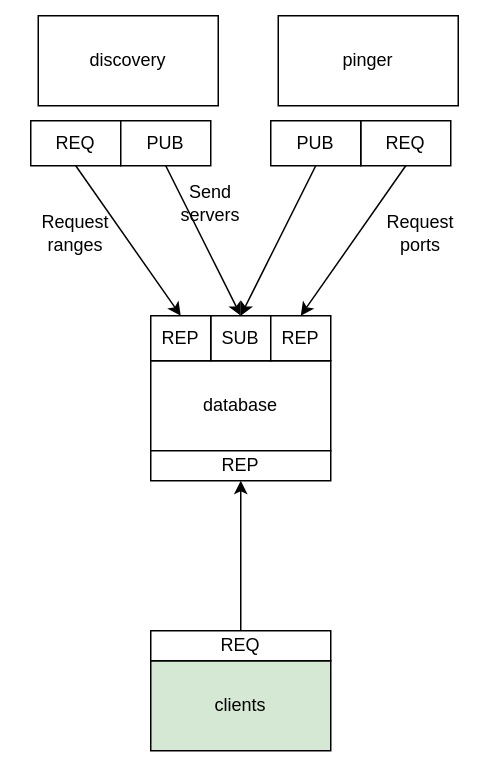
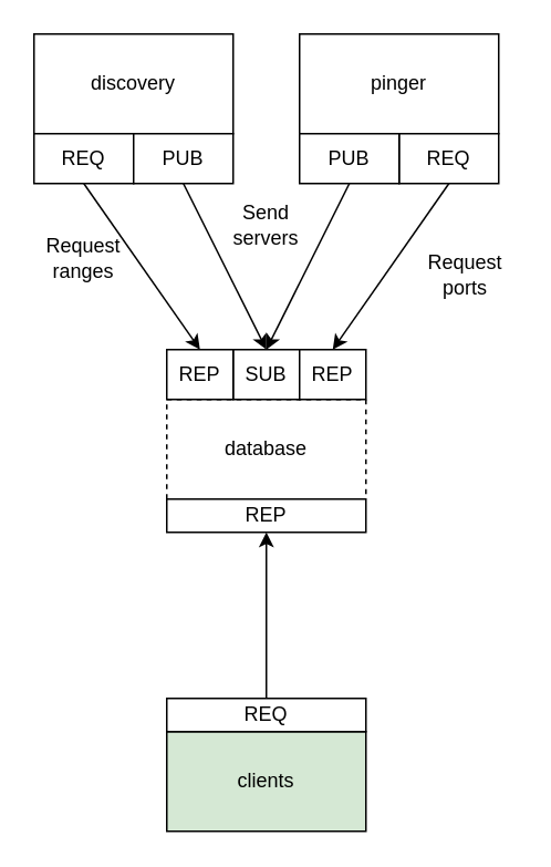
  <mxCell id="0" />
  <mxCell id="1" parent="0" />
- <mxCell id="2" value="database" style="rounded=0;whiteSpace=wrap;html=1;" vertex="1" parent="1"><mxGeometry x="100" y="240" width="120" height="60" as="geometry" /></mxCell>
- <mxCell id="3" value="discovery" style="rounded=0;whiteSpace=wrap;html=1;" vertex="1" parent="1"><mxGeometry x="25" y="10" width="120" height="60" as="geometry" /></mxCell>
+ <mxCell id="2" value="database" style="rounded=0;whiteSpace=wrap;html=1;dashed=1;" vertex="1" parent="1"><mxGeometry x="100" y="240" width="120" height="60" as="geometry" /></mxCell>
+ <mxCell id="3" value="discovery" style="rounded=0;whiteSpace=wrap;html=1;" vertex="1" parent="1"><mxGeometry x="20" y="20" width="120" height="60" as="geometry" /></mxCell>
  <mxCell id="4" value="REQ" style="rounded=0;whiteSpace=wrap;html=1;" vertex="1" parent="1"><mxGeometry x="20" y="80" width="60" height="30" as="geometry" /></mxCell>
  <mxCell id="5" value="PUB" style="rounded=0;whiteSpace=wrap;html=1;" vertex="1" parent="1"><mxGeometry x="80" y="80" width="60" height="30" as="geometry" /></mxCell>
  <mxCell id="6" value="SUB" style="rounded=0;whiteSpace=wrap;html=1;" vertex="1" parent="1"><mxGeometry x="140" y="210" width="40" height="30" as="geometry" /></mxCell>
  <mxCell id="7" value="REP" style="rounded=0;whiteSpace=wrap;html=1;" vertex="1" parent="1"><mxGeometry x="100" y="210" width="40" height="30" as="geometry" /></mxCell>
  <mxCell id="8" value="REP" style="rounded=0;whiteSpace=wrap;html=1;" vertex="1" parent="1"><mxGeometry x="180" y="210" width="40" height="30" as="geometry" /></mxCell>
- <mxCell id="9" value="pinger" style="rounded=0;whiteSpace=wrap;html=1;" vertex="1" parent="1"><mxGeometry x="185" y="10" width="120" height="60" as="geometry" /></mxCell>
+ <mxCell id="9" value="pinger" style="rounded=0;whiteSpace=wrap;html=1;" vertex="1" parent="1"><mxGeometry x="180" y="20" width="120" height="60" as="geometry" /></mxCell>
  <mxCell id="10" value="REQ" style="rounded=0;whiteSpace=wrap;html=1;" vertex="1" parent="1"><mxGeometry x="240" y="80" width="60" height="30" as="geometry" /></mxCell>
  <mxCell id="11" value="PUB" style="rounded=0;whiteSpace=wrap;html=1;" vertex="1" parent="1"><mxGeometry x="180" y="80" width="60" height="30" as="geometry" /></mxCell>
  <mxCell id="12" value="" style="endArrow=classic;html=1;rounded=0;exitX=0.5;exitY=1;exitDx=0;exitDy=0;entryX=0.5;entryY=0;entryDx=0;entryDy=0;" edge="1" parent="1" source="4" target="7"><mxGeometry width="50" height="50" relative="1" as="geometry"><mxPoint x="140" y="290" as="sourcePoint" /><mxPoint x="190" y="240" as="targetPoint" /></mxGeometry></mxCell>
  <mxCell id="13" value="" style="endArrow=classic;html=1;rounded=0;entryX=0.5;entryY=0;entryDx=0;entryDy=0;exitX=0.5;exitY=1;exitDx=0;exitDy=0;" edge="1" parent="1" source="5" target="6"><mxGeometry width="50" height="50" relative="1" as="geometry"><mxPoint x="140" y="290" as="sourcePoint" /><mxPoint x="190" y="240" as="targetPoint" /></mxGeometry></mxCell>
  <mxCell id="14" value="" style="endArrow=classic;html=1;rounded=0;exitX=0.5;exitY=1;exitDx=0;exitDy=0;entryX=0.5;entryY=0;entryDx=0;entryDy=0;" edge="1" parent="1" source="11" target="6"><mxGeometry width="50" height="50" relative="1" as="geometry"><mxPoint x="140" y="290" as="sourcePoint" /><mxPoint x="190" y="240" as="targetPoint" /></mxGeometry></mxCell>
  <mxCell id="15" value="" style="endArrow=classic;html=1;rounded=0;entryX=0.5;entryY=0;entryDx=0;entryDy=0;exitX=0.5;exitY=1;exitDx=0;exitDy=0;" edge="1" parent="1" source="10" target="8"><mxGeometry width="50" height="50" relative="1" as="geometry"><mxPoint x="140" y="290" as="sourcePoint" /><mxPoint x="190" y="240" as="targetPoint" /></mxGeometry></mxCell>
- <mxCell id="16" value="Send servers" style="text;html=1;align=center;verticalAlign=middle;whiteSpace=wrap;rounded=0;" vertex="1" parent="1"><mxGeometry x="110" y="120" width="60" height="30" as="geometry" /></mxCell>
+ <mxCell id="16" value="Send servers" style="text;html=1;align=center;verticalAlign=middle;whiteSpace=wrap;rounded=0;" vertex="1" parent="1"><mxGeometry x="130" y="120" width="60" height="30" as="geometry" /></mxCell>
  <mxCell id="17" value="Request ranges" style="text;html=1;align=center;verticalAlign=middle;whiteSpace=wrap;rounded=0;" vertex="1" parent="1"><mxGeometry x="20" y="140" width="60" height="30" as="geometry" /></mxCell>
- <mxCell id="18" value="Request ports" style="text;html=1;align=center;verticalAlign=middle;whiteSpace=wrap;rounded=0;" vertex="1" parent="1"><mxGeometry x="250" y="140" width="60" height="30" as="geometry" /></mxCell>
+ <mxCell id="18" value="Request ports" style="text;html=1;align=center;verticalAlign=middle;whiteSpace=wrap;rounded=0;" vertex="1" parent="1"><mxGeometry x="250" y="150" width="60" height="30" as="geometry" /></mxCell>
  <mxCell id="19" value="REP" style="rounded=0;whiteSpace=wrap;html=1;" vertex="1" parent="1"><mxGeometry x="100" y="300" width="120" height="20" as="geometry" /></mxCell>
  <mxCell id="20" value="clients" style="rounded=0;whiteSpace=wrap;html=1;fillColor=#d5e8d4;" vertex="1" parent="1"><mxGeometry x="100" y="440" width="120" height="60" as="geometry" /></mxCell>
  <mxCell id="21" value="REQ" style="rounded=0;whiteSpace=wrap;html=1;" vertex="1" parent="1"><mxGeometry x="100" y="420" width="120" height="20" as="geometry" /></mxCell>
  <mxCell id="22" value="" style="endArrow=classic;html=1;rounded=0;exitX=0.5;exitY=0;exitDx=0;exitDy=0;entryX=0.5;entryY=1;entryDx=0;entryDy=0;" edge="1" parent="1" source="21" target="19"><mxGeometry width="50" height="50" relative="1" as="geometry"><mxPoint x="140" y="270" as="sourcePoint" /><mxPoint x="160" y="340" as="targetPoint" /></mxGeometry></mxCell>
